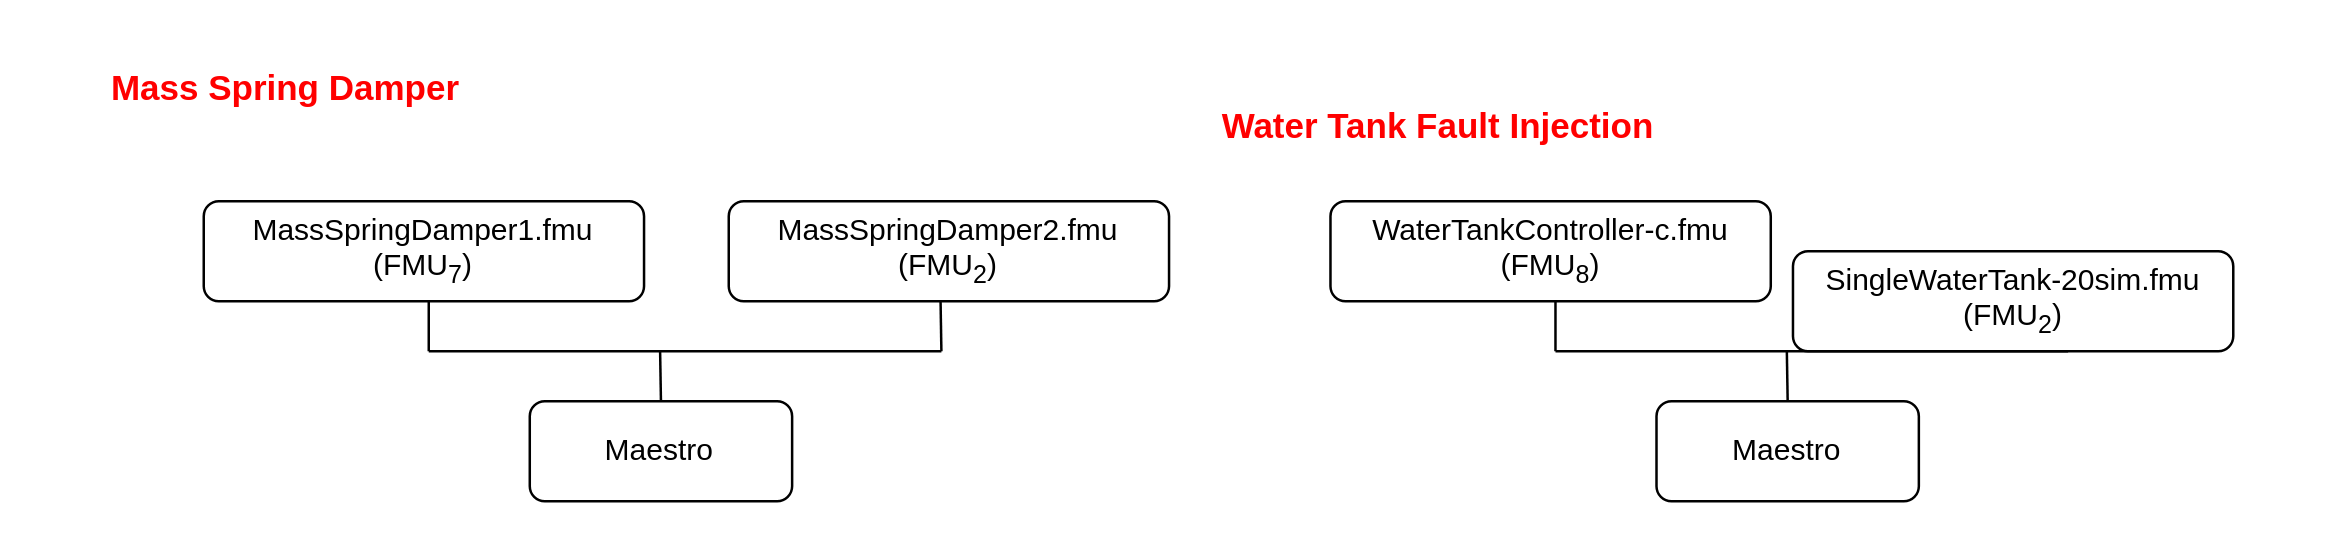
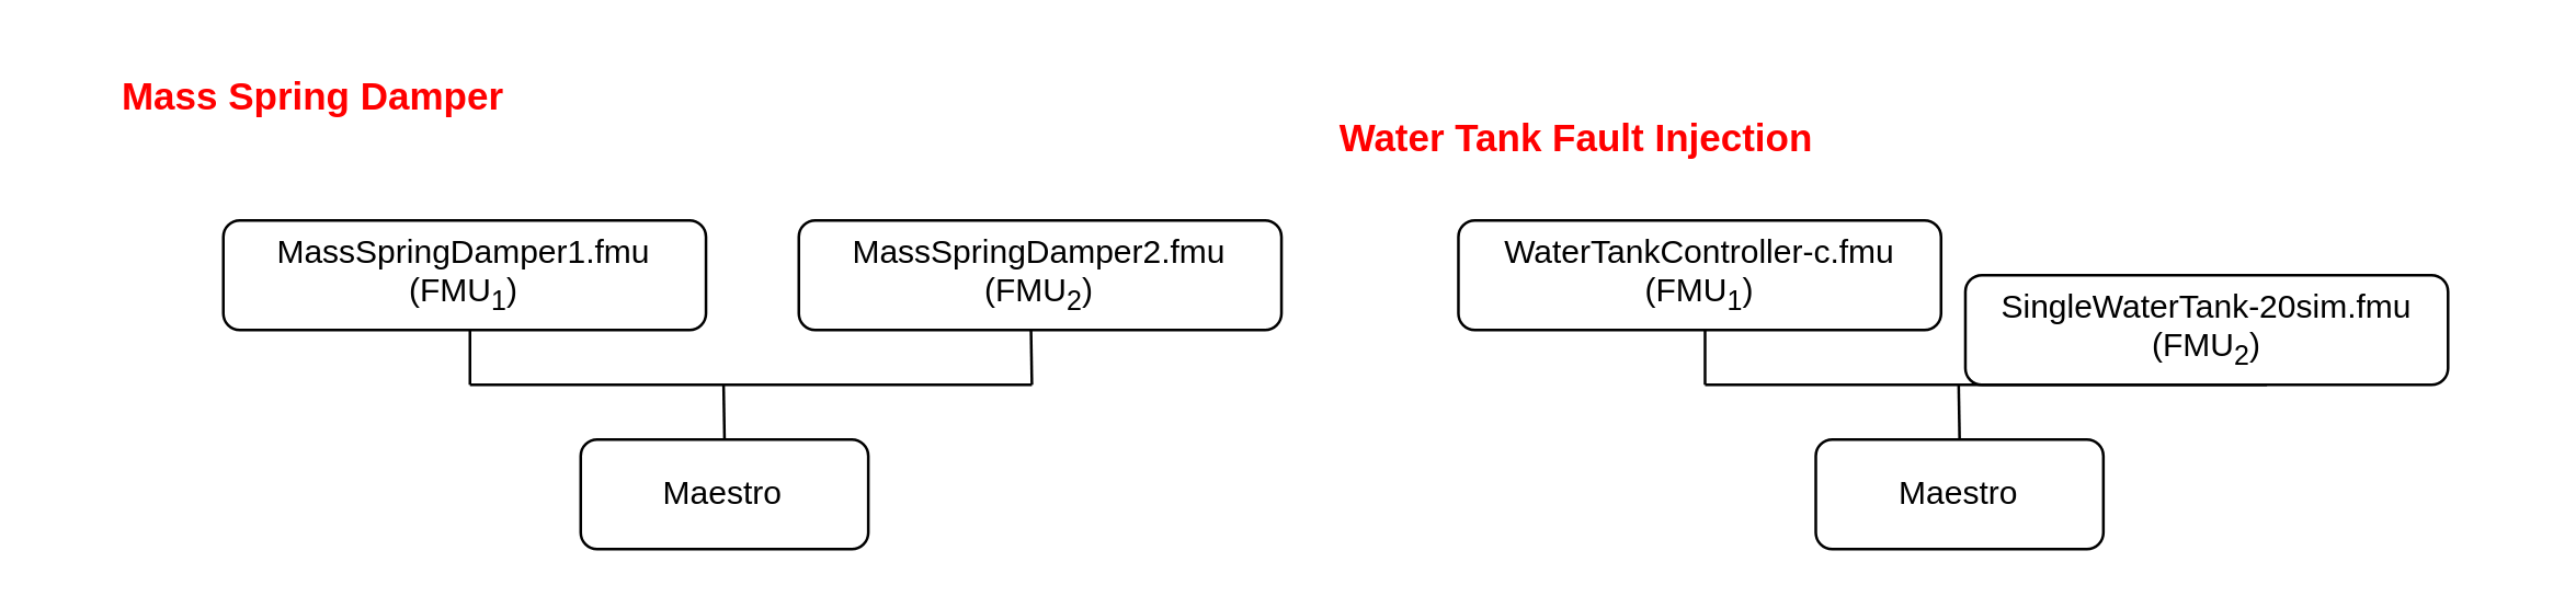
  <mxCell id="0" />
  <mxCell id="1" parent="0" />
  <mxCell id="2" value="&lt;font color=&quot;#ff0000&quot; style=&quot;font-size: 14px&quot;&gt;&lt;b&gt;Mass Spring Damper&lt;/b&gt;&lt;/font&gt;" style="text;html=1;strokeColor=none;fillColor=none;align=center;verticalAlign=middle;whiteSpace=wrap;rounded=0;" parent="1" vertex="1"><mxGeometry x="20.305" y="20" width="187.789" height="30" as="geometry" /></mxCell>
  <mxCell id="3" value="" style="group" parent="1" vertex="1" connectable="0"><mxGeometry x="81" y="80" width="386.12" height="120" as="geometry" /></mxCell>
  <mxCell id="4" value="Maestro" style="rounded=1;whiteSpace=wrap;html=1;" parent="3" vertex="1"><mxGeometry x="130.412" y="80" width="104.941" height="40" as="geometry" /></mxCell>
- <mxCell id="5" value="MassSpringDamper1.fmu&lt;br&gt;(FMU&lt;sub&gt;7&lt;/sub&gt;)" style="rounded=1;whiteSpace=wrap;html=1;" parent="3" vertex="1"><mxGeometry width="176.12" height="40" as="geometry" /></mxCell>
+ <mxCell id="5" value="MassSpringDamper1.fmu&lt;br&gt;(FMU&lt;sub&gt;1&lt;/sub&gt;)" style="rounded=1;whiteSpace=wrap;html=1;" parent="3" vertex="1"><mxGeometry width="176.12" height="40" as="geometry" /></mxCell>
  <mxCell id="6" value="" style="endArrow=none;html=1;rounded=0;" parent="3" edge="1"><mxGeometry width="50" height="50" relative="1" as="geometry"><mxPoint x="90" y="60" as="sourcePoint" /><mxPoint x="295.059" y="60" as="targetPoint" /></mxGeometry></mxCell>
  <mxCell id="7" value="" style="endArrow=none;html=1;rounded=0;" parent="3" edge="1"><mxGeometry width="50" height="50" relative="1" as="geometry"><mxPoint x="90" y="40" as="sourcePoint" /><mxPoint x="90" y="60" as="targetPoint" /><Array as="points"><mxPoint x="90" y="40" /></Array></mxGeometry></mxCell>
  <mxCell id="8" value="" style="endArrow=none;html=1;rounded=0;exitX=0.375;exitY=1.057;exitDx=0;exitDy=0;exitPerimeter=0;" parent="3" edge="1"><mxGeometry width="50" height="50" relative="1" as="geometry"><mxPoint x="182.554" y="60.28" as="sourcePoint" /><mxPoint x="182.882" y="80" as="targetPoint" /></mxGeometry></mxCell>
  <mxCell id="9" value="" style="endArrow=none;html=1;rounded=0;exitX=0.375;exitY=1.057;exitDx=0;exitDy=0;exitPerimeter=0;" parent="3" edge="1"><mxGeometry width="50" height="50" relative="1" as="geometry"><mxPoint x="294.731" y="40.28" as="sourcePoint" /><mxPoint x="295.059" y="60" as="targetPoint" /></mxGeometry></mxCell>
  <mxCell id="10" value="MassSpringDamper2.fmu&lt;br&gt;(FMU&lt;sub&gt;2&lt;/sub&gt;)" style="rounded=1;whiteSpace=wrap;html=1;" parent="3" vertex="1"><mxGeometry x="210" width="176.12" height="40" as="geometry" /></mxCell>
  <mxCell id="11" value="&lt;font color=&quot;#ff0000&quot;&gt;&lt;span style=&quot;font-size: 14px;&quot;&gt;&lt;b&gt;Water Tank Fault Injection&lt;/b&gt;&lt;/span&gt;&lt;/font&gt;" style="text;html=1;strokeColor=none;fillColor=none;align=center;verticalAlign=middle;whiteSpace=wrap;rounded=0;" vertex="1" parent="1"><mxGeometry x="480.995" y="35" width="187.789" height="30" as="geometry" /></mxCell>
  <mxCell id="12" value="" style="group" vertex="1" connectable="0" parent="1"><mxGeometry x="531.69" y="80" width="386.12" height="120" as="geometry" /></mxCell>
  <mxCell id="13" value="Maestro" style="rounded=1;whiteSpace=wrap;html=1;" vertex="1" parent="12"><mxGeometry x="130.412" y="80" width="104.941" height="40" as="geometry" /></mxCell>
- <mxCell id="14" value="WaterTankController-c.fmu&lt;br&gt;(FMU&lt;sub&gt;8&lt;/sub&gt;)" style="rounded=1;whiteSpace=wrap;html=1;" vertex="1" parent="12"><mxGeometry width="176.12" height="40" as="geometry" /></mxCell>
+ <mxCell id="14" value="WaterTankController-c.fmu&lt;br&gt;(FMU&lt;sub&gt;1&lt;/sub&gt;)" style="rounded=1;whiteSpace=wrap;html=1;" vertex="1" parent="12"><mxGeometry width="176.12" height="40" as="geometry" /></mxCell>
  <mxCell id="15" value="" style="endArrow=none;html=1;rounded=0;" edge="1" parent="12"><mxGeometry width="50" height="50" relative="1" as="geometry"><mxPoint x="90" y="60" as="sourcePoint" /><mxPoint x="295.059" y="60" as="targetPoint" /></mxGeometry></mxCell>
  <mxCell id="16" value="" style="endArrow=none;html=1;rounded=0;" edge="1" parent="12"><mxGeometry width="50" height="50" relative="1" as="geometry"><mxPoint x="90" y="40" as="sourcePoint" /><mxPoint x="90" y="60" as="targetPoint" /><Array as="points"><mxPoint x="90" y="40" /></Array></mxGeometry></mxCell>
  <mxCell id="17" value="" style="endArrow=none;html=1;rounded=0;exitX=0.375;exitY=1.057;exitDx=0;exitDy=0;exitPerimeter=0;" edge="1" parent="12"><mxGeometry width="50" height="50" relative="1" as="geometry"><mxPoint x="182.554" y="60.28" as="sourcePoint" /><mxPoint x="182.882" y="80" as="targetPoint" /></mxGeometry></mxCell>
  <mxCell id="18" value="" style="endArrow=none;html=1;rounded=0;exitX=0.375;exitY=1.057;exitDx=0;exitDy=0;exitPerimeter=0;" edge="1" parent="12"><mxGeometry width="50" height="50" relative="1" as="geometry"><mxPoint x="294.731" y="40.28" as="sourcePoint" /><mxPoint x="295.059" y="60" as="targetPoint" /></mxGeometry></mxCell>
  <mxCell id="19" value="SingleWaterTank-20sim.fmu&lt;br&gt;(FMU&lt;sub&gt;2&lt;/sub&gt;)" style="rounded=1;whiteSpace=wrap;html=1;" vertex="1" parent="12"><mxGeometry x="185" y="20" width="176.12" height="40" as="geometry" /></mxCell>
